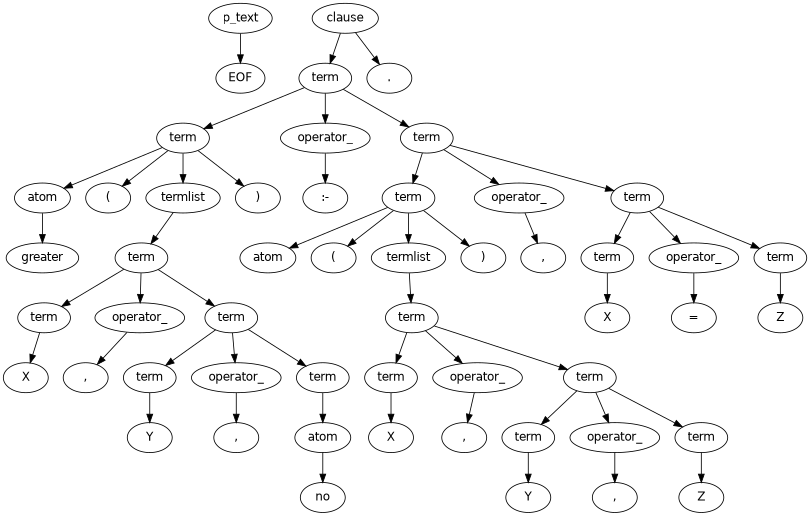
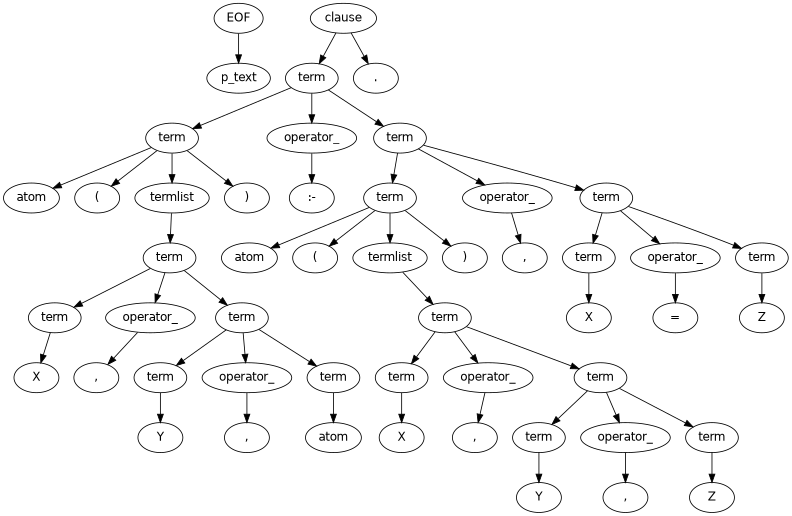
  digraph {
    fontname="DejaVu Sans"
    node [fontname="DejaVu Sans"]
    edge [fontname="DejaVu Sans"]
    n1 [label=p_text]
    n2 [label=<EOF>]
    n3 [label=clause]
    n4 [label=term]
    n5 [label="."]
    n6 [label=term]
    n7 [label=operator_]
    n8 [label=term]
    n9 [label=atom]
    n10 [label="("]
    n11 [label=termlist]
    n12 [label=")"]
    n13 [label=":-"]
    n14 [label=term]
    n15 [label=operator_]
    n16 [label=term]
-   n17 [label=greater]
    n18 [label=term]
    n19 [label=term]
    n20 [label=operator_]
    n21 [label=term]
    n22 [label=X]
    n23 [label=","]
    n24 [label=term]
    n25 [label=operator_]
    n26 [label=term]
    n27 [label=Y]
    n28 [label=","]
    n29 [label=atom]
-   n30 [label=no]
    n31 [label=atom]
    n32 [label="("]
    n33 [label=termlist]
    n34 [label=")"]
    n35 [label=","]
    n36 [label=term]
    n37 [label=operator_]
    n38 [label=term]
    n39 [label=term]
    n40 [label=term]
    n41 [label=operator_]
    n42 [label=term]
    n43 [label=X]
    n44 [label=","]
    n45 [label=term]
    n46 [label=operator_]
    n47 [label=term]
    n48 [label=Y]
    n49 [label=","]
    n50 [label=Z]
    n51 [label=X]
    n52 [label="="]
    n53 [label=Z]
-   n1 -> n2
+   n2 -> n1
    n3 -> n4
    n3 -> n5
    n4 -> n6
    n4 -> n7
    n4 -> n8
    n6 -> n9
    n6 -> n10
    n6 -> n11
    n6 -> n12
    n7 -> n13
    n8 -> n14
    n8 -> n15
    n8 -> n16
-   n9 -> n17
    n11 -> n18
    n14 -> n31
    n14 -> n32
    n14 -> n33
    n14 -> n34
    n15 -> n35
    n16 -> n36
    n16 -> n37
    n16 -> n38
    n18 -> n19
    n18 -> n20
    n18 -> n21
    n19 -> n22
    n20 -> n23
    n21 -> n24
    n21 -> n25
    n21 -> n26
    n24 -> n27
    n25 -> n28
    n26 -> n29
-   n29 -> n30
    n33 -> n39
    n36 -> n51
    n37 -> n52
    n38 -> n53
    n39 -> n40
    n39 -> n41
    n39 -> n42
    n40 -> n43
    n41 -> n44
    n42 -> n45
    n42 -> n46
    n42 -> n47
    n45 -> n48
    n46 -> n49
    n47 -> n50
  }
